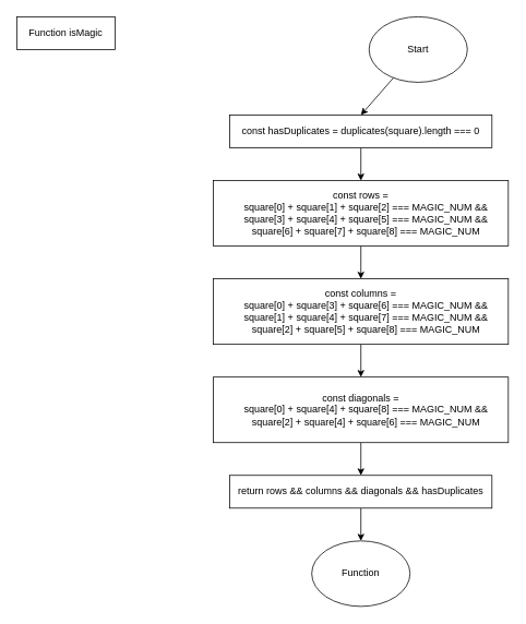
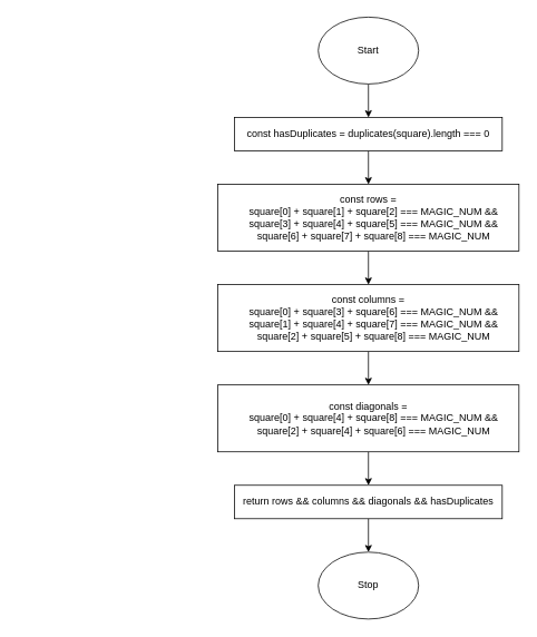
  <mxCell id="0" />
  <mxCell id="1" parent="0" />
  <mxCell id="2" style="edgeStyle=none;html=1;entryX=0.5;entryY=0;entryDx=0;entryDy=0;" edge="1" parent="1" source="3" target="7"><mxGeometry relative="1" as="geometry" /></mxCell>
- <mxCell id="3" value="Start" style="ellipse;whiteSpace=wrap;html=1;" vertex="1" parent="1"><mxGeometry x="450" y="20" width="120" height="80" as="geometry" /></mxCell>
- <mxCell id="4" value="Function isMagic" style="rounded=0;whiteSpace=wrap;html=1;" vertex="1" parent="1"><mxGeometry width="120" height="40" as="geometry" x="20" y="20" /></mxCell>
- <mxCell id="5" value="Function" style="ellipse;whiteSpace=wrap;html=1;" vertex="1" parent="1"><mxGeometry x="380" y="660" width="120" height="80" as="geometry" /></mxCell>
+ <mxCell id="3" value="Start" style="ellipse;whiteSpace=wrap;html=1;" vertex="1" parent="1"><mxGeometry x="380" width="120" height="80" as="geometry" y="20" /></mxCell>
+ <mxCell id="5" value="Stop" style="ellipse;whiteSpace=wrap;html=1;" vertex="1" parent="1"><mxGeometry x="380" y="660" width="120" height="80" as="geometry" /></mxCell>
  <mxCell id="6" style="edgeStyle=none;html=1;entryX=0.5;entryY=0;entryDx=0;entryDy=0;" edge="1" parent="1" source="7" target="11"><mxGeometry relative="1" as="geometry" /></mxCell>
  <mxCell id="7" value="const hasDuplicates = duplicates(square).length === 0" style="rounded=0;whiteSpace=wrap;html=1;" vertex="1" parent="1"><mxGeometry x="280" y="140" width="320" height="40" as="geometry" /></mxCell>
  <mxCell id="8" style="edgeStyle=none;html=1;entryX=0.5;entryY=0;entryDx=0;entryDy=0;" edge="1" parent="1" source="9" target="5"><mxGeometry relative="1" as="geometry" /></mxCell>
  <mxCell id="9" value="return rows &amp;amp;&amp;amp; columns &amp;amp;&amp;amp; diagonals &amp;amp;&amp;amp; hasDuplicates" style="rounded=0;whiteSpace=wrap;html=1;" vertex="1" parent="1"><mxGeometry x="280" y="580" width="320" height="40" as="geometry" /></mxCell>
  <mxCell id="10" style="edgeStyle=none;html=1;entryX=0.5;entryY=0;entryDx=0;entryDy=0;" edge="1" parent="1" source="11" target="13"><mxGeometry relative="1" as="geometry" /></mxCell>
  <mxCell id="11" value="&lt;div&gt;const rows =&lt;/div&gt;&lt;div&gt;&amp;nbsp; &amp;nbsp; square[0] + square[1] + square[2] === MAGIC_NUM &amp;amp;&amp;amp;&lt;/div&gt;&lt;div&gt;&amp;nbsp; &amp;nbsp; square[3] + square[4] + square[5] === MAGIC_NUM &amp;amp;&amp;amp;&lt;/div&gt;&lt;div&gt;&amp;nbsp; &amp;nbsp; square[6] + square[7] + square[8] === MAGIC_NUM&lt;/div&gt;" style="rounded=0;whiteSpace=wrap;html=1;" vertex="1" parent="1"><mxGeometry x="260" y="220" width="360" height="80" as="geometry" /></mxCell>
  <mxCell id="12" style="edgeStyle=none;html=1;entryX=0.5;entryY=0;entryDx=0;entryDy=0;" edge="1" parent="1" source="13" target="15"><mxGeometry relative="1" as="geometry" /></mxCell>
  <mxCell id="13" value="&lt;div&gt;const columns =&lt;/div&gt;&lt;div&gt;&amp;nbsp; &amp;nbsp; square[0] + square[3] + square[6] === MAGIC_NUM &amp;amp;&amp;amp;&lt;/div&gt;&lt;div&gt;&amp;nbsp; &amp;nbsp; square[1] + square[4] + square[7] === MAGIC_NUM &amp;amp;&amp;amp;&lt;/div&gt;&lt;div&gt;&amp;nbsp; &amp;nbsp; square[2] + square[5] + square[8] === MAGIC_NUM&lt;/div&gt;" style="rounded=0;whiteSpace=wrap;html=1;" vertex="1" parent="1"><mxGeometry x="260" y="340" width="360" height="80" as="geometry" /></mxCell>
  <mxCell id="14" style="edgeStyle=none;html=1;entryX=0.5;entryY=0;entryDx=0;entryDy=0;" edge="1" parent="1" source="15" target="9"><mxGeometry relative="1" as="geometry" /></mxCell>
  <mxCell id="15" value="&lt;div&gt;const diagonals =&lt;/div&gt;&lt;div&gt;&amp;nbsp; &amp;nbsp; square[0] + square[4] + square[8] === MAGIC_NUM &amp;amp;&amp;amp;&lt;/div&gt;&lt;div&gt;&amp;nbsp; &amp;nbsp; square[2] + square[4] + square[6] === MAGIC_NUM&lt;/div&gt;" style="rounded=0;whiteSpace=wrap;html=1;" vertex="1" parent="1"><mxGeometry x="260" y="460" width="360" height="80" as="geometry" /></mxCell>
